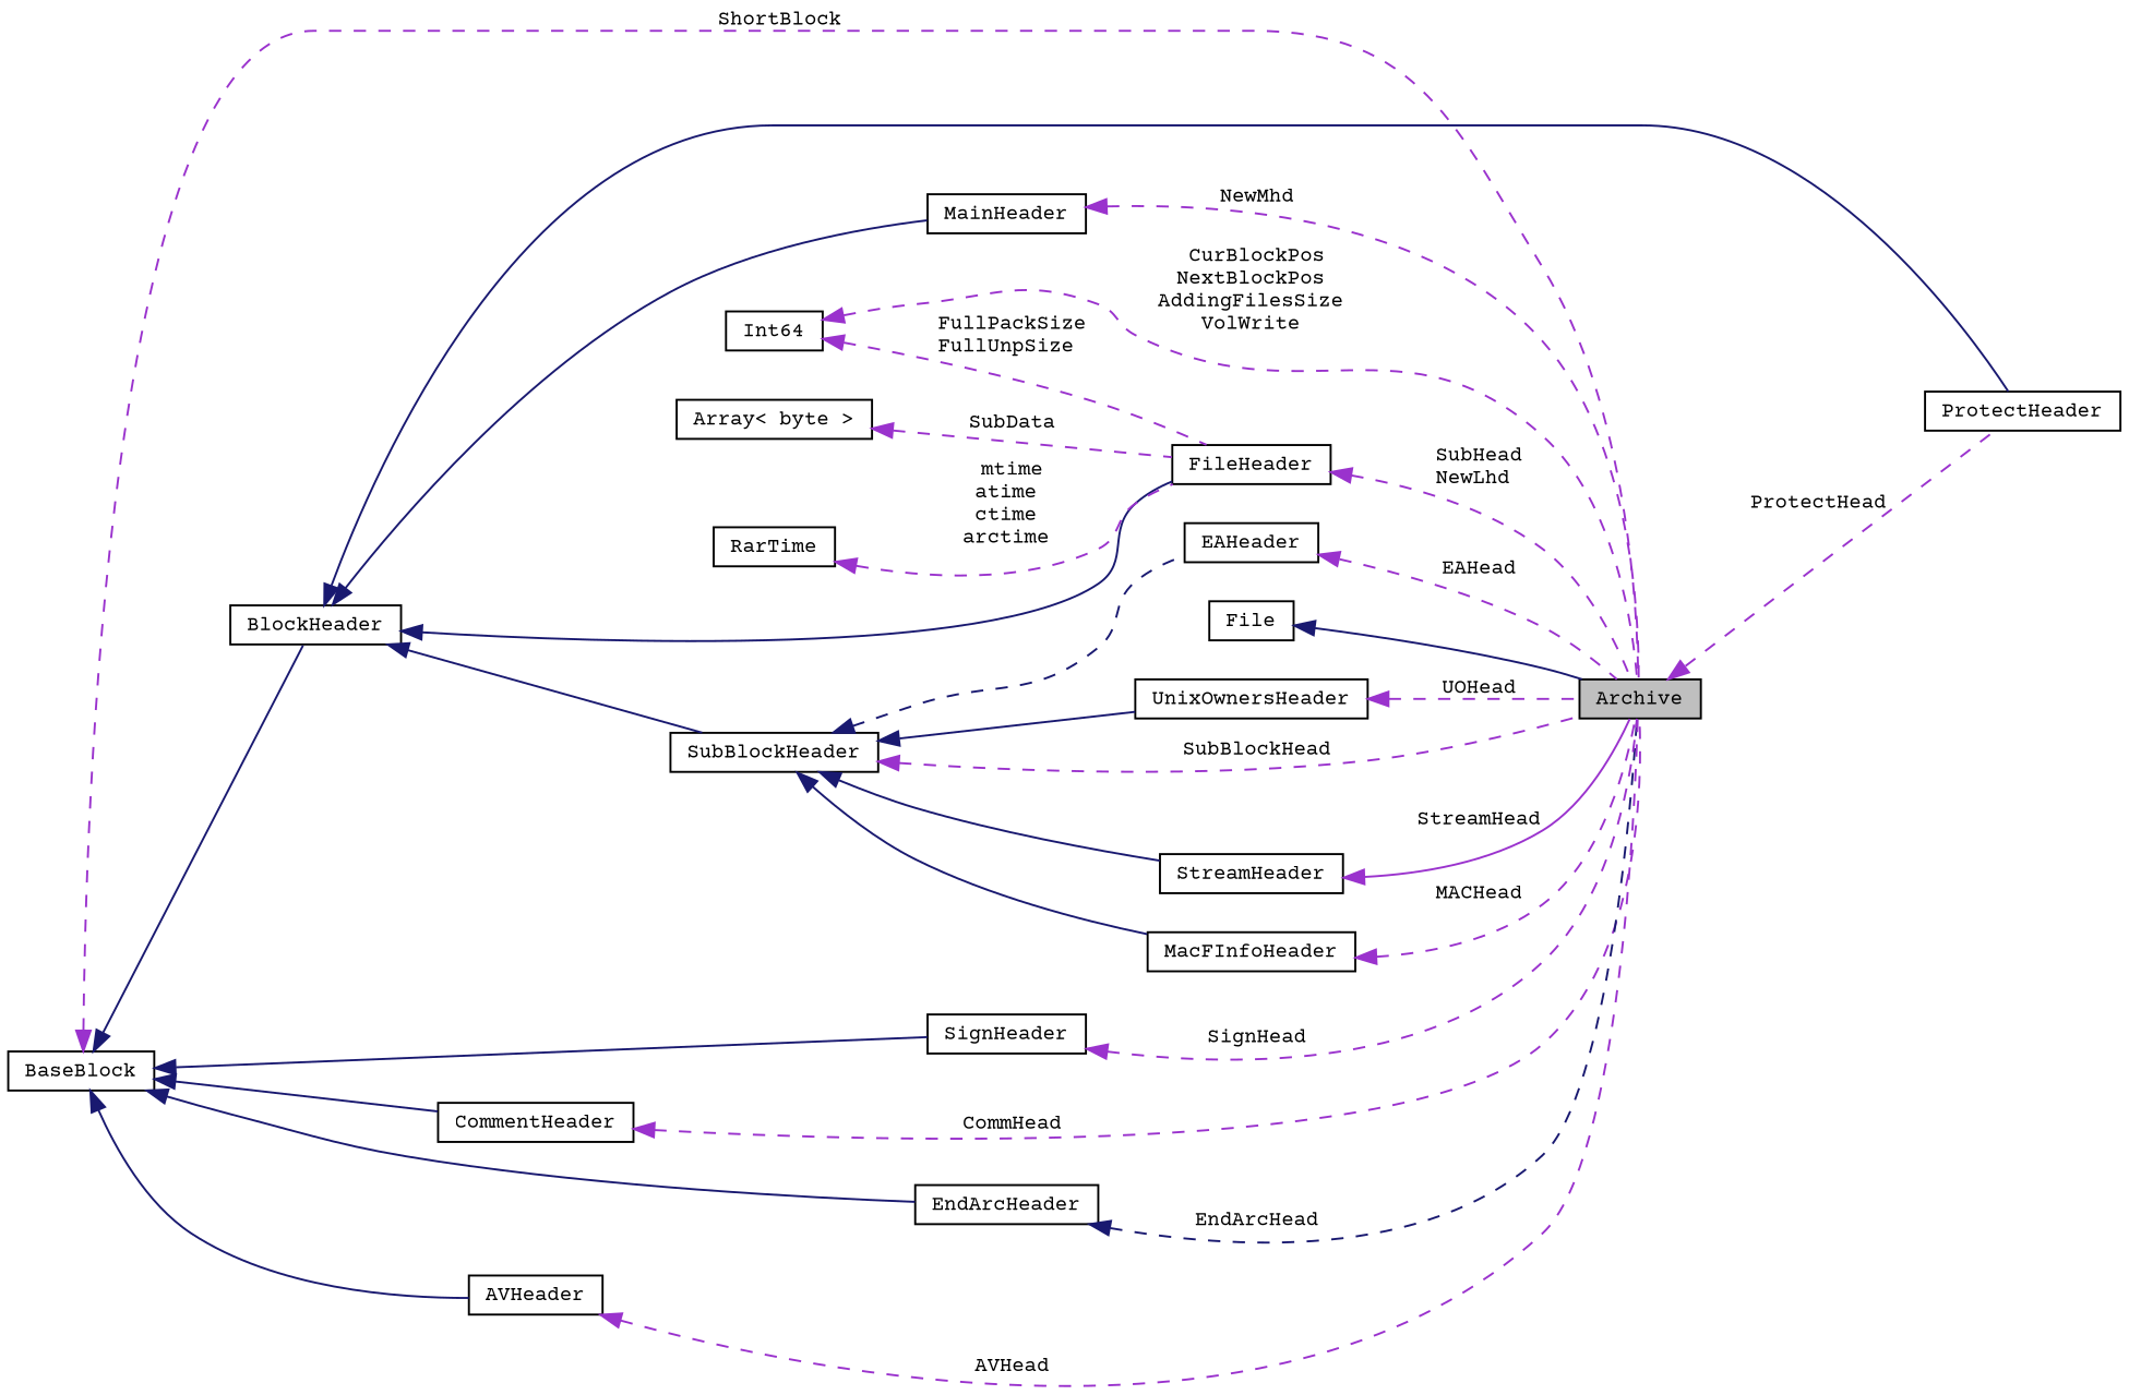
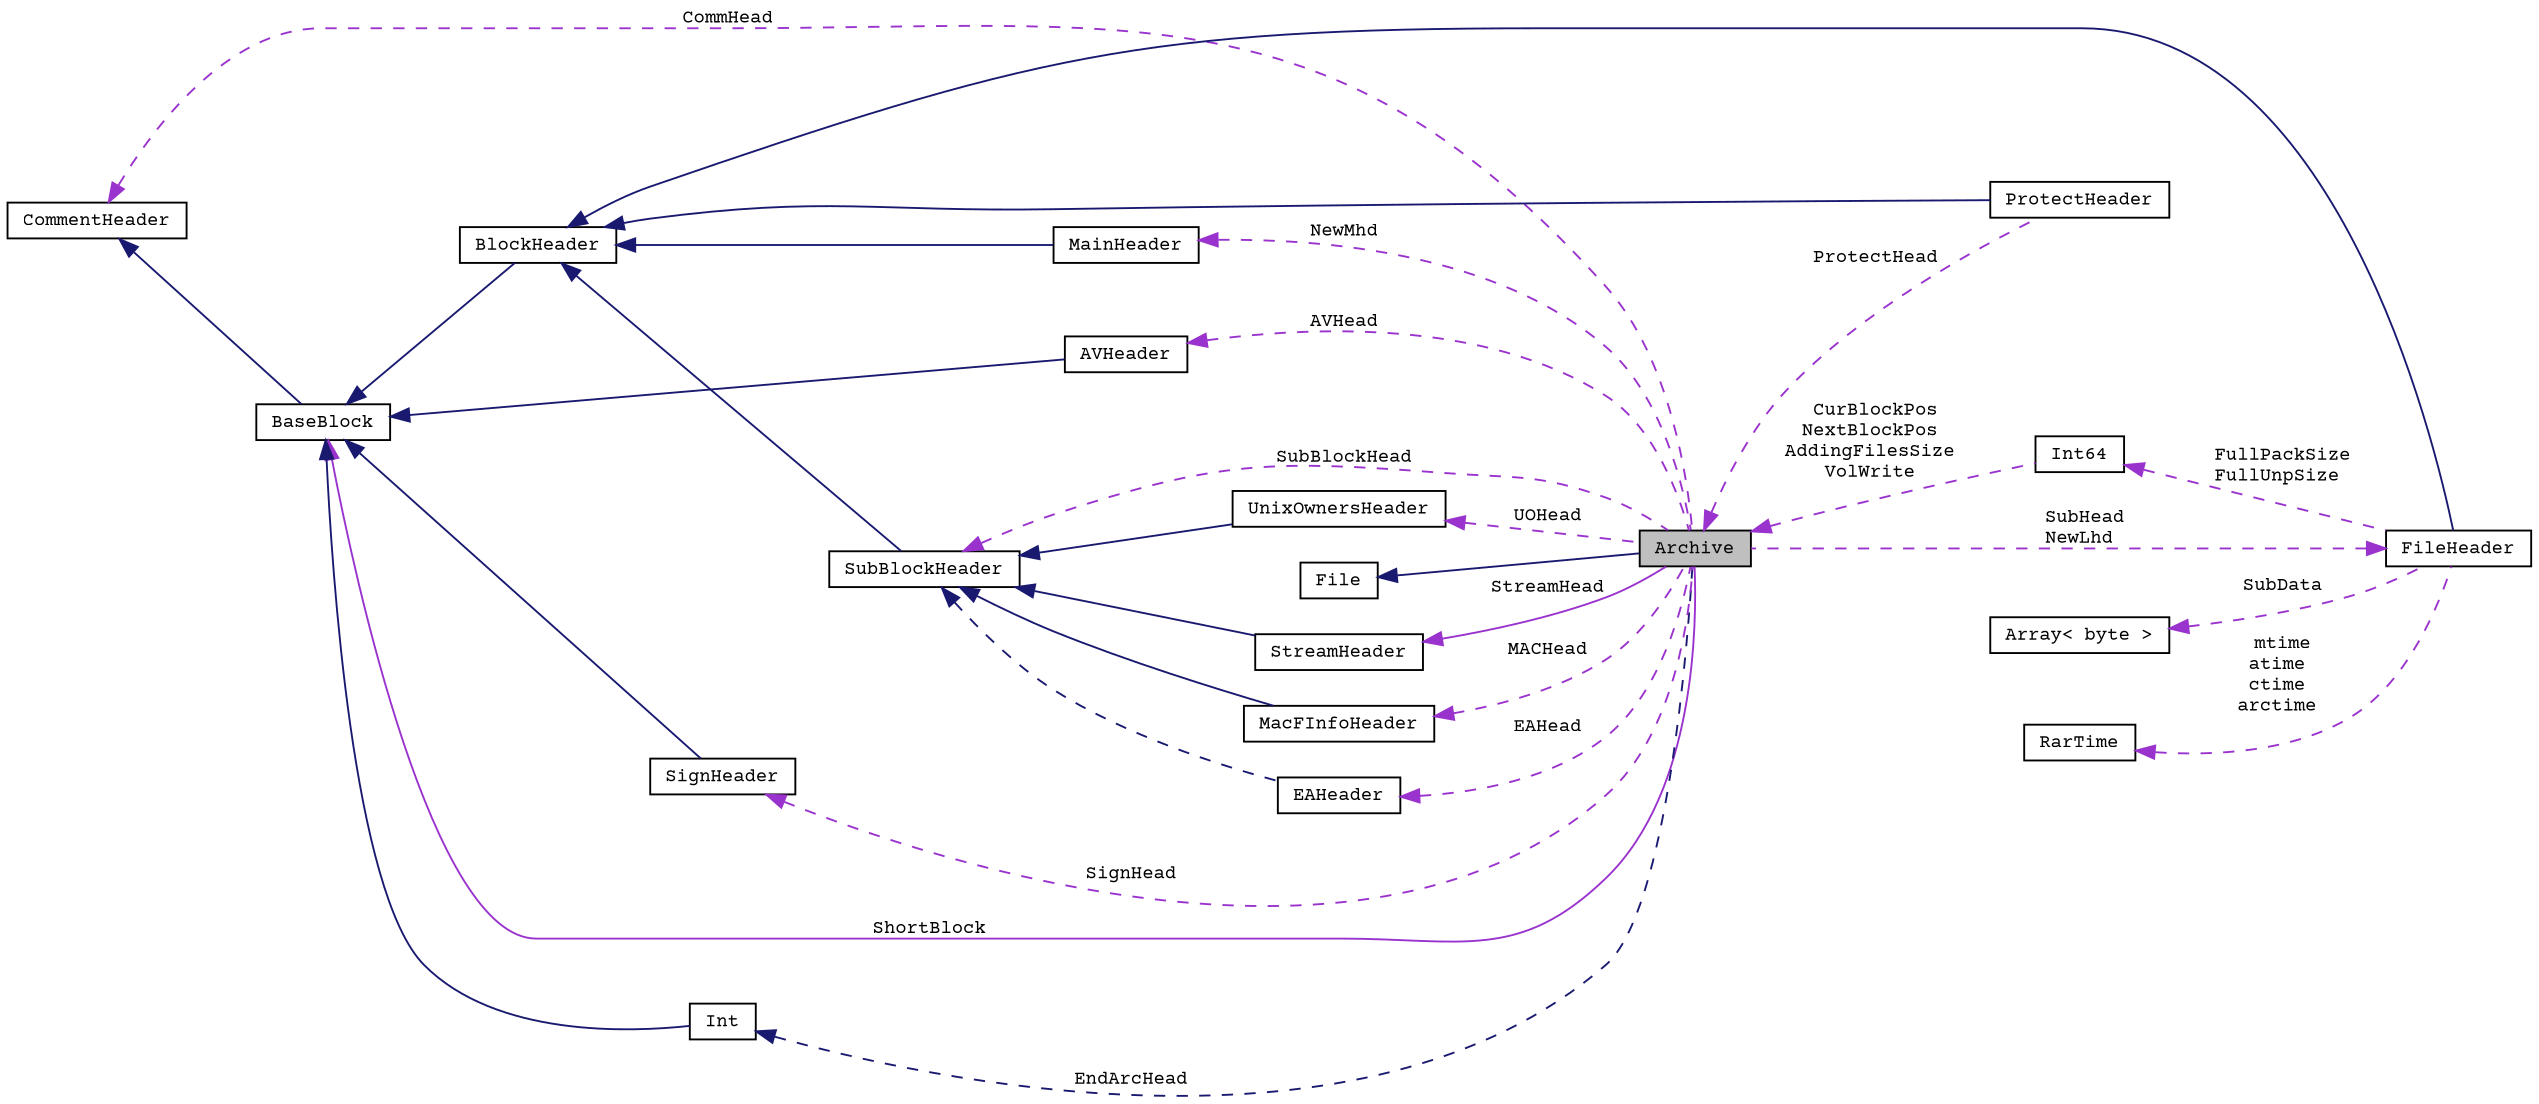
  digraph {
    fontname="Courier Prime"
    rankdir=LR
    node [color=black fillcolor=white fontname="Courier Prime" fontsize=10 shape=record style=filled]
    edge [color=darkorchid3 dir=back fontname="Courier Prime" fontsize=10 labelfontname=Helvetica labelfontsize=10 style=dashed]
    n1 [fillcolor=grey75 fontcolor=black height=0.2 label=Archive width=0.4]
    n2 [height=0.2 label=ProtectHeader width=0.4]
    n3 [height=0.2 label=File width=0.4]
    n4 [height=0.2 label=CommentHeader width=0.4]
    n5 [height=0.2 label=BaseBlock width=0.4]
    n6 [height=0.2 label=BlockHeader width=0.4]
-   n7 [height=0.2 label=EndArcHeader width=0.4]
+   n7 [height=0.2 label=Int width=0.4]
    n8 [height=0.2 label=AVHeader width=0.4]
    n9 [height=0.2 label=SignHeader width=0.4]
    n10 [height=0.2 label=SubBlockHeader width=0.4]
    n11 [height=0.2 label=MainHeader width=0.4]
    n12 [height=0.2 label=FileHeader width=0.4]
    n13 [height=0.2 label=StreamHeader width=0.4]
    n14 [height=0.2 label=MacFInfoHeader width=0.4]
    n15 [height=0.2 label=EAHeader width=0.4]
    n16 [height=0.2 label=UnixOwnersHeader width=0.4]
    n17 [height=0.2 label=Int64 width=0.4]
    n18 [height=0.2 label="Array\< byte \>" width=0.4]
    n19 [height=0.2 label=RarTime width=0.4]
    n1 -> n2 [label=" ProtectHead"]
    n3 -> n1 [color=midnightblue style=solid]
    n4 -> n1 [label=" CommHead"]
-   n5 -> n1 [label=" ShortBlock"]
-   n5 -> n4 [color=midnightblue style=solid]
+   n5 -> n1 [label=" ShortBlock" style=solid]
+   n4 -> n5 [color=midnightblue style=solid]
    n5 -> n6 [color=midnightblue style=solid]
    n5 -> n7 [color=midnightblue style=solid]
    n5 -> n8 [color=midnightblue style=solid]
    n5 -> n9 [color=midnightblue style=solid]
    n6 -> n2 [color=midnightblue style=solid]
    n6 -> n10 [color=midnightblue style=solid]
    n6 -> n11 [color=midnightblue style=solid]
    n6 -> n12 [color=midnightblue style=solid]
    n7 -> n1 [color=midnightblue label=" EndArcHead"]
    n8 -> n1 [label=" AVHead"]
    n9 -> n1 [label=" SignHead"]
    n10 -> n1 [label=" SubBlockHead"]
    n10 -> n13 [color=midnightblue style=solid]
    n10 -> n14 [color=midnightblue style=solid]
    n10 -> n15 [color=midnightblue]
    n10 -> n16 [color=midnightblue style=solid]
    n11 -> n1 [label=" NewMhd"]
    n12 -> n1 [label=" SubHead\nNewLhd"]
    n13 -> n1 [label=" StreamHead" style=solid]
    n14 -> n1 [label=" MACHead"]
    n15 -> n1 [label=" EAHead"]
    n16 -> n1 [label=" UOHead"]
-   n17 -> n1 [label=" CurBlockPos\nNextBlockPos\nAddingFilesSize\nVolWrite"]
+   n1 -> n17 [label=" CurBlockPos\nNextBlockPos\nAddingFilesSize\nVolWrite"]
    n17 -> n12 [label=" FullPackSize\nFullUnpSize"]
    n18 -> n12 [label=" SubData"]
    n19 -> n12 [label=" mtime\natime\nctime\narctime"]
  }
